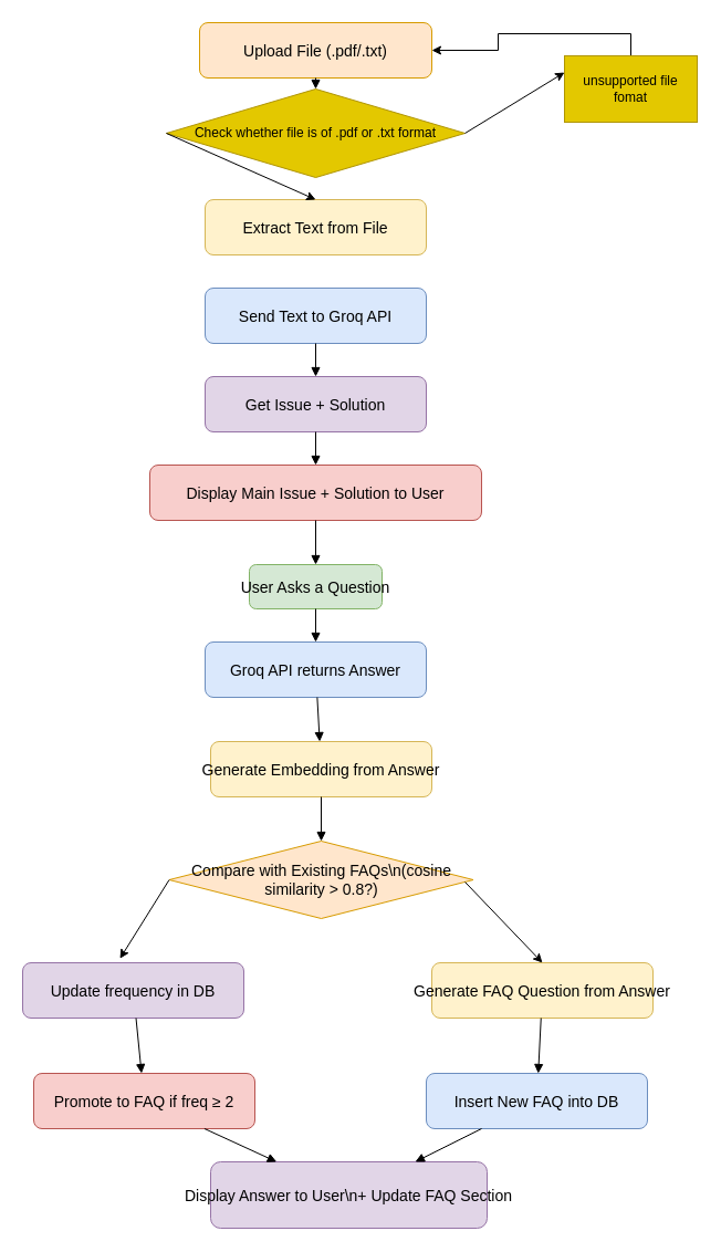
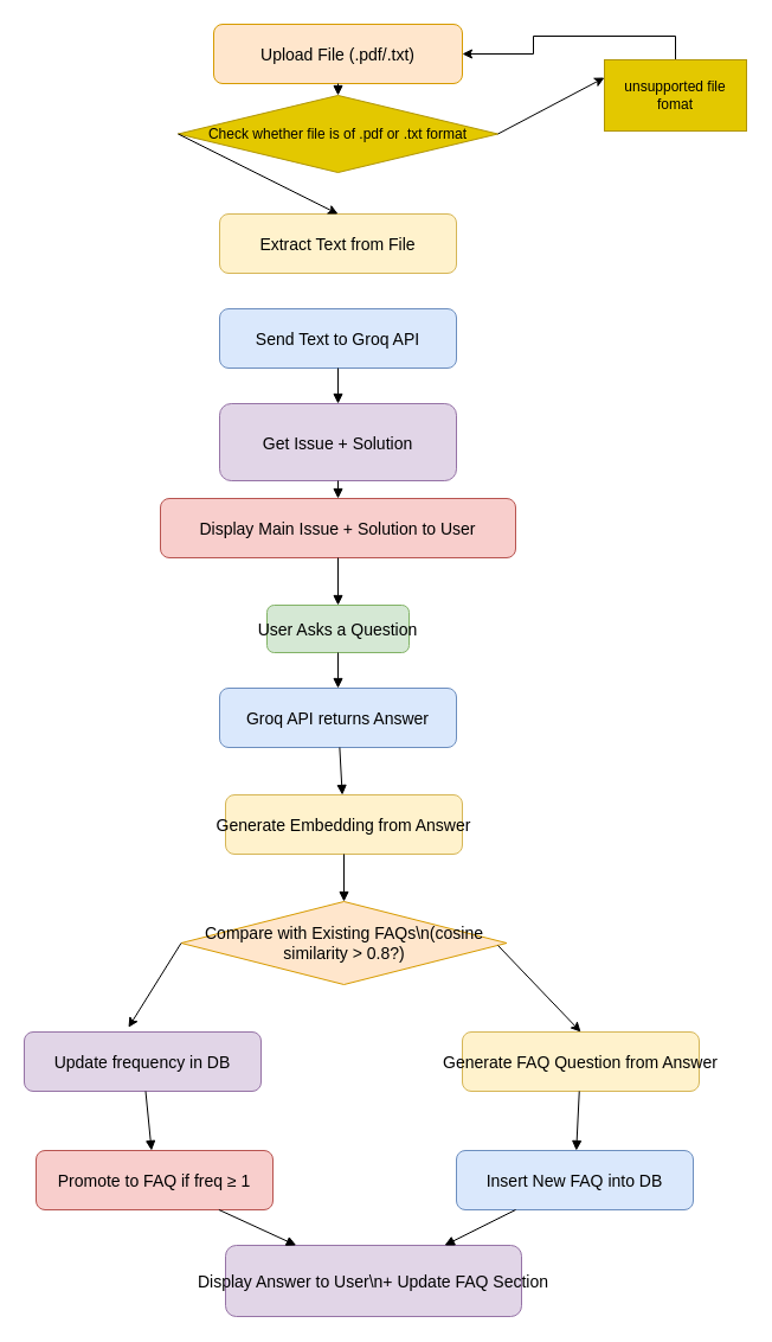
  <mxCell id="0" />
  <mxCell id="1" parent="0" />
  <mxCell id="2" value="Upload File (.pdf/.txt)" style="rounded=1;fillColor=#FFE6CC;strokeColor=#D79B00;fontSize=14;fontColor=#000000;" vertex="1" parent="1"><mxGeometry x="180" y="20" width="210" height="50" as="geometry" /></mxCell>
  <mxCell id="3" value="Extract Text from File" style="rounded=1;fillColor=#FFF2CC;strokeColor=#D6B656;fontSize=14;fontColor=#000000;" vertex="1" parent="1"><mxGeometry x="185" y="180" width="200" height="50" as="geometry" /></mxCell>
  <mxCell id="4" value="Send Text to Groq API" style="rounded=1;fillColor=#DAE8FC;strokeColor=#6C8EBF;fontSize=14;fontColor=#000000;" vertex="1" parent="1"><mxGeometry x="185" y="260" width="200" height="50" as="geometry" /></mxCell>
- <mxCell id="5" value="Get Issue + Solution" style="rounded=1;fillColor=#E1D5E7;strokeColor=#9673A6;fontSize=14;fontColor=#000000;" vertex="1" parent="1"><mxGeometry x="185" y="340" width="200" height="50" as="geometry" /></mxCell>
+ <mxCell id="5" value="Get Issue + Solution" style="rounded=1;fillColor=#E1D5E7;strokeColor=#9673A6;fontSize=14;fontColor=#000000;" vertex="1" parent="1"><mxGeometry x="185" y="340" width="200" height="65" as="geometry" /></mxCell>
  <mxCell id="6" value="Display Main Issue + Solution to User" style="rounded=1;fillColor=#F8CECC;strokeColor=#B85450;fontSize=14;fontColor=#000000;" vertex="1" parent="1"><mxGeometry x="135" y="420" width="300" height="50" as="geometry" /></mxCell>
  <mxCell id="7" value="User Asks a Question" style="rounded=1;fillColor=#D5E8D4;strokeColor=#82B366;fontSize=14;fontColor=#000000;" vertex="1" parent="1"><mxGeometry x="225" y="510" width="120" height="40" as="geometry" /></mxCell>
  <mxCell id="8" value="Groq API returns Answer" style="rounded=1;fillColor=#DAE8FC;strokeColor=#6C8EBF;fontSize=14;fontColor=#000000;" vertex="1" parent="1"><mxGeometry x="185" y="580" width="200" height="50" as="geometry" /></mxCell>
  <mxCell id="9" value="Generate Embedding from Answer" style="rounded=1;fillColor=#FFF2CC;strokeColor=#D6B656;fontSize=14;fontColor=#000000;" vertex="1" parent="1"><mxGeometry x="190" y="670" width="200" height="50" as="geometry" /></mxCell>
  <mxCell id="10" value="Compare with Existing FAQs\n(cosine similarity &gt; 0.8?)" style="rhombus;whiteSpace=wrap;rounded=0;fillColor=#FFE6CC;strokeColor=#D79B00;fontSize=14;fontColor=#000000;" vertex="1" parent="1"><mxGeometry x="152.5" y="760" width="275" height="70" as="geometry" /></mxCell>
  <mxCell id="11" value="Update frequency in DB" style="rounded=1;fillColor=#E1D5E7;strokeColor=#9673A6;fontSize=14;fontColor=#000000;" vertex="1" parent="1"><mxGeometry x="20" y="870" width="200" height="50" as="geometry" /></mxCell>
- <mxCell id="12" value="Promote to FAQ if freq ≥ 2" style="rounded=1;fillColor=#F8CECC;strokeColor=#B85450;fontSize=14;fontColor=#000000;" vertex="1" parent="1"><mxGeometry x="30" y="970" width="200" height="50" as="geometry" /></mxCell>
+ <mxCell id="12" value="Promote to FAQ if freq ≥ 1" style="rounded=1;fillColor=#F8CECC;strokeColor=#B85450;fontSize=14;fontColor=#000000;" vertex="1" parent="1"><mxGeometry x="30" y="970" width="200" height="50" as="geometry" /></mxCell>
  <mxCell id="13" style="edgeStyle=orthogonalEdgeStyle;rounded=0;orthogonalLoop=1;jettySize=auto;html=1;exitX=0.25;exitY=1;exitDx=0;exitDy=0;" edge="1" parent="1" source="14"><mxGeometry relative="1" as="geometry"><mxPoint x="440" y="900" as="targetPoint" /></mxGeometry></mxCell>
  <mxCell id="14" value="Generate FAQ Question from Answer" style="rounded=1;fillColor=#FFF2CC;strokeColor=#D6B656;fontSize=14;fontColor=#000000;" vertex="1" parent="1"><mxGeometry x="390" y="870" width="200" height="50" as="geometry" /></mxCell>
  <mxCell id="15" value="Insert New FAQ into DB" style="rounded=1;fillColor=#DAE8FC;strokeColor=#6C8EBF;fontSize=14;fontColor=#000000;" vertex="1" parent="1"><mxGeometry x="385" y="970" width="200" height="50" as="geometry" /></mxCell>
  <mxCell id="16" value="Display Answer to User\n+ Update FAQ Section" style="rounded=1;fillColor=#E1D5E7;strokeColor=#9673A6;fontSize=14;fontColor=#000000;" vertex="1" parent="1"><mxGeometry x="190" y="1050" width="250" height="60" as="geometry" /></mxCell>
  <mxCell id="17" style="endArrow=block;strokeColor=#000000;entryX=0.5;entryY=0;entryDx=0;entryDy=0;" edge="1" parent="1" source="2" target="28"><mxGeometry relative="1" as="geometry" /></mxCell>
  <mxCell id="18" style="endArrow=block;strokeColor=#000000;" edge="1" parent="1" source="4" target="5"><mxGeometry relative="1" as="geometry" /></mxCell>
  <mxCell id="19" style="endArrow=block;strokeColor=#000000;" edge="1" parent="1" source="5" target="6"><mxGeometry relative="1" as="geometry" /></mxCell>
  <mxCell id="20" style="endArrow=block;strokeColor=#000000;" edge="1" parent="1" source="6" target="7"><mxGeometry relative="1" as="geometry" /></mxCell>
  <mxCell id="21" style="endArrow=block;strokeColor=#000000;" edge="1" parent="1" source="7" target="8"><mxGeometry relative="1" as="geometry" /></mxCell>
  <mxCell id="22" style="endArrow=block;strokeColor=#000000;" edge="1" parent="1" source="8" target="9"><mxGeometry relative="1" as="geometry" /></mxCell>
  <mxCell id="23" style="endArrow=block;strokeColor=#000000;" edge="1" parent="1" source="9" target="10"><mxGeometry relative="1" as="geometry" /></mxCell>
  <mxCell id="24" style="endArrow=block;strokeColor=#000000;" edge="1" parent="1" source="11" target="12"><mxGeometry relative="1" as="geometry" /></mxCell>
  <mxCell id="25" style="endArrow=block;strokeColor=#000000;" edge="1" parent="1" source="14" target="15"><mxGeometry relative="1" as="geometry" /></mxCell>
  <mxCell id="26" style="endArrow=block;strokeColor=#000000;" edge="1" parent="1" source="12" target="16"><mxGeometry relative="1" as="geometry" /></mxCell>
  <mxCell id="27" style="endArrow=block;strokeColor=#000000;" edge="1" parent="1" source="15" target="16"><mxGeometry relative="1" as="geometry" /></mxCell>
- <mxCell id="28" value="Check whether file is of .pdf or .txt format" style="rhombus;whiteSpace=wrap;html=1;fillColor=#e3c800;fontColor=#000000;strokeColor=#B09500;" vertex="1" parent="1"><mxGeometry x="150" y="80" width="270" height="80" as="geometry" /></mxCell>
+ <mxCell id="28" value="Check whether file is of .pdf or .txt format" style="rhombus;whiteSpace=wrap;html=1;fillColor=#e3c800;fontColor=#000000;strokeColor=#B09500;" vertex="1" parent="1"><mxGeometry x="150" y="80" width="270" height="65" as="geometry" /></mxCell>
  <mxCell id="29" value="" style="endArrow=classic;html=1;rounded=0;exitX=0;exitY=0.5;exitDx=0;exitDy=0;entryX=0.5;entryY=0;entryDx=0;entryDy=0;" edge="1" parent="1" source="28" target="3"><mxGeometry width="50" height="50" relative="1" as="geometry"><mxPoint x="280" y="170" as="sourcePoint" /><mxPoint x="330" y="120" as="targetPoint" /></mxGeometry></mxCell>
  <mxCell id="30" style="edgeStyle=orthogonalEdgeStyle;rounded=0;orthogonalLoop=1;jettySize=auto;html=1;exitX=0.5;exitY=0;exitDx=0;exitDy=0;entryX=1;entryY=0.5;entryDx=0;entryDy=0;" edge="1" parent="1" source="31" target="2"><mxGeometry relative="1" as="geometry" /></mxCell>
  <mxCell id="31" value="unsupported file fomat" style="rounded=0;whiteSpace=wrap;html=1;fillColor=#e3c800;fontColor=#000000;strokeColor=#B09500;" vertex="1" parent="1"><mxGeometry x="510" y="50" width="120" height="60" as="geometry" /></mxCell>
  <mxCell id="32" value="" style="endArrow=classic;html=1;rounded=0;entryX=0;entryY=0.25;entryDx=0;entryDy=0;exitX=1;exitY=0.5;exitDx=0;exitDy=0;" edge="1" parent="1" source="28" target="31"><mxGeometry width="50" height="50" relative="1" as="geometry"><mxPoint x="280" y="270" as="sourcePoint" /><mxPoint x="330" y="220" as="targetPoint" /></mxGeometry></mxCell>
  <mxCell id="33" value="" style="endArrow=classic;html=1;rounded=0;entryX=0.44;entryY=-0.076;entryDx=0;entryDy=0;entryPerimeter=0;exitX=0;exitY=0.5;exitDx=0;exitDy=0;" edge="1" parent="1" source="10" target="11"><mxGeometry width="50" height="50" relative="1" as="geometry"><mxPoint x="280" y="870" as="sourcePoint" /><mxPoint x="330" y="820" as="targetPoint" /></mxGeometry></mxCell>
  <mxCell id="34" value="" style="endArrow=classic;html=1;rounded=0;exitX=0.973;exitY=0.529;exitDx=0;exitDy=0;exitPerimeter=0;entryX=0.5;entryY=0;entryDx=0;entryDy=0;" edge="1" parent="1" source="10" target="14"><mxGeometry width="50" height="50" relative="1" as="geometry"><mxPoint x="450" y="770" as="sourcePoint" /><mxPoint x="510" y="840" as="targetPoint" /><Array as="points" /></mxGeometry></mxCell>
